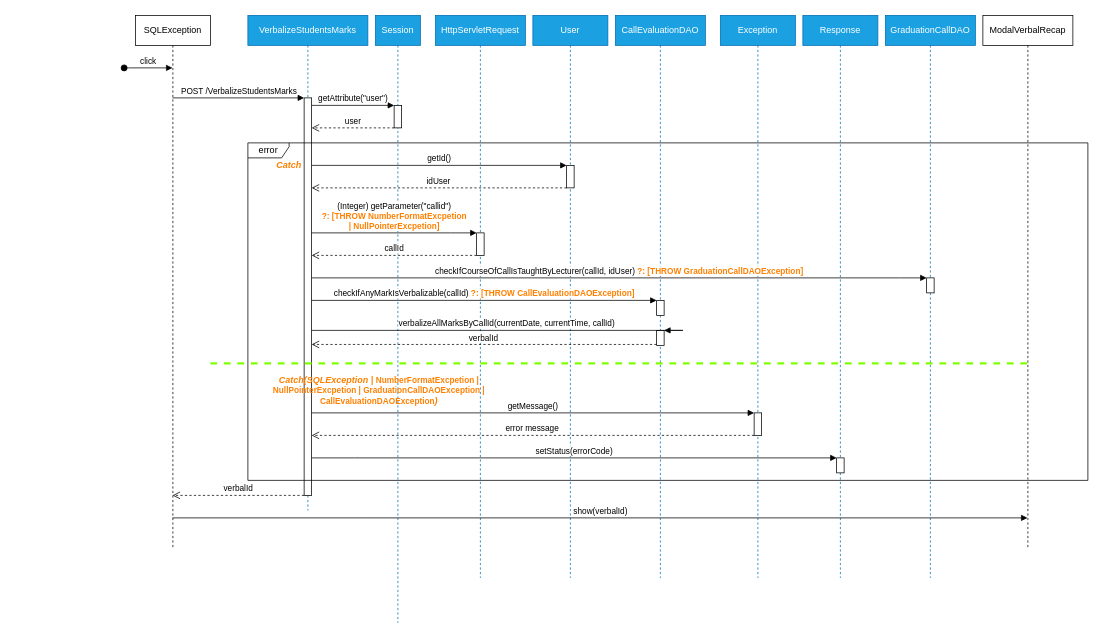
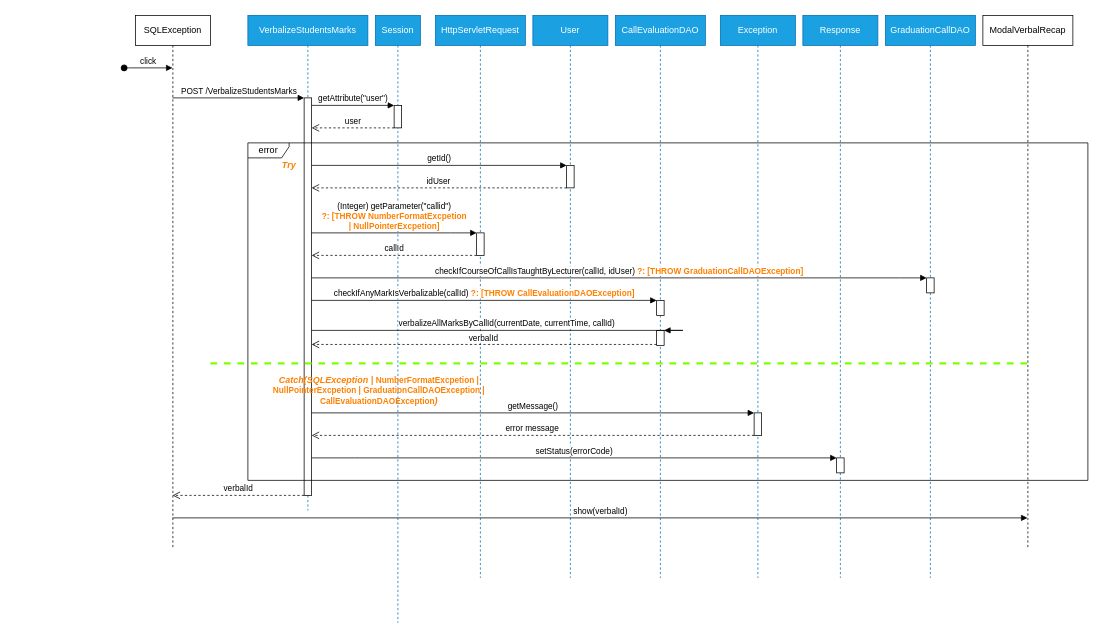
  <mxCell id="0" />
  <mxCell id="1" parent="0" />
  <mxCell id="2" value="HttpServletRequest" style="shape=umlLifeline;perimeter=lifelinePerimeter;whiteSpace=wrap;html=1;container=0;dropTarget=0;collapsible=0;recursiveResize=0;outlineConnect=0;portConstraint=eastwest;newEdgeStyle={&quot;edgeStyle&quot;:&quot;elbowEdgeStyle&quot;,&quot;elbow&quot;:&quot;vertical&quot;,&quot;curved&quot;:0,&quot;rounded&quot;:0};fillColor=#1ba1e2;fontColor=#ffffff;strokeColor=#006EAF;" vertex="1" parent="1"><mxGeometry x="580" y="20" width="120" height="750" as="geometry" /></mxCell>
  <mxCell id="3" value="GraduationCallDAO" style="shape=umlLifeline;perimeter=lifelinePerimeter;whiteSpace=wrap;html=1;container=0;dropTarget=0;collapsible=0;recursiveResize=0;outlineConnect=0;portConstraint=eastwest;newEdgeStyle={&quot;edgeStyle&quot;:&quot;elbowEdgeStyle&quot;,&quot;elbow&quot;:&quot;vertical&quot;,&quot;curved&quot;:0,&quot;rounded&quot;:0};fillColor=#1ba1e2;fontColor=#ffffff;strokeColor=#006EAF;" vertex="1" parent="1"><mxGeometry x="1180" y="20" width="120" height="750" as="geometry" /></mxCell>
  <mxCell id="4" value="Response" style="shape=umlLifeline;perimeter=lifelinePerimeter;whiteSpace=wrap;html=1;container=0;dropTarget=0;collapsible=0;recursiveResize=0;outlineConnect=0;portConstraint=eastwest;newEdgeStyle={&quot;edgeStyle&quot;:&quot;elbowEdgeStyle&quot;,&quot;elbow&quot;:&quot;vertical&quot;,&quot;curved&quot;:0,&quot;rounded&quot;:0};fillColor=#1ba1e2;fontColor=#ffffff;strokeColor=#006EAF;" vertex="1" parent="1"><mxGeometry x="1070" y="20" width="100" height="750" as="geometry" /></mxCell>
  <mxCell id="5" value="Exception" style="shape=umlLifeline;perimeter=lifelinePerimeter;whiteSpace=wrap;html=1;container=0;dropTarget=0;collapsible=0;recursiveResize=0;outlineConnect=0;portConstraint=eastwest;newEdgeStyle={&quot;edgeStyle&quot;:&quot;elbowEdgeStyle&quot;,&quot;elbow&quot;:&quot;vertical&quot;,&quot;curved&quot;:0,&quot;rounded&quot;:0};fillColor=#1ba1e2;fontColor=#ffffff;strokeColor=#006EAF;" vertex="1" parent="1"><mxGeometry x="960" y="20" width="100" height="750" as="geometry" /></mxCell>
  <mxCell id="6" value="CallEvaluationDAO" style="shape=umlLifeline;perimeter=lifelinePerimeter;whiteSpace=wrap;html=1;container=0;dropTarget=0;collapsible=0;recursiveResize=0;outlineConnect=0;portConstraint=eastwest;newEdgeStyle={&quot;edgeStyle&quot;:&quot;elbowEdgeStyle&quot;,&quot;elbow&quot;:&quot;vertical&quot;,&quot;curved&quot;:0,&quot;rounded&quot;:0};fillColor=#1ba1e2;fontColor=#ffffff;strokeColor=#006EAF;" vertex="1" parent="1"><mxGeometry x="820" y="20" width="120" height="750" as="geometry" /></mxCell>
  <mxCell id="7" value="User" style="shape=umlLifeline;perimeter=lifelinePerimeter;whiteSpace=wrap;html=1;container=0;dropTarget=0;collapsible=0;recursiveResize=0;outlineConnect=0;portConstraint=eastwest;newEdgeStyle={&quot;edgeStyle&quot;:&quot;elbowEdgeStyle&quot;,&quot;elbow&quot;:&quot;vertical&quot;,&quot;curved&quot;:0,&quot;rounded&quot;:0};fillColor=#1ba1e2;fontColor=#ffffff;strokeColor=#006EAF;" vertex="1" parent="1"><mxGeometry x="710" y="20" width="100" height="750" as="geometry" /></mxCell>
  <mxCell id="8" value="SQLException" style="shape=umlLifeline;perimeter=lifelinePerimeter;whiteSpace=wrap;html=1;container=0;dropTarget=0;collapsible=0;recursiveResize=0;outlineConnect=0;portConstraint=eastwest;newEdgeStyle={&quot;edgeStyle&quot;:&quot;elbowEdgeStyle&quot;,&quot;elbow&quot;:&quot;vertical&quot;,&quot;curved&quot;:0,&quot;rounded&quot;:0};" vertex="1" parent="1"><mxGeometry x="180" y="20" width="100" height="710" as="geometry" /></mxCell>
  <mxCell id="9" value="click" style="html=1;verticalAlign=bottom;startArrow=oval;endArrow=block;startSize=8;edgeStyle=elbowEdgeStyle;elbow=vertical;curved=0;rounded=0;" edge="1" parent="8" target="8"><mxGeometry relative="1" as="geometry"><mxPoint x="-15" y="70" as="sourcePoint" /><mxPoint x="45" y="70" as="targetPoint" /></mxGeometry></mxCell>
  <mxCell id="10" value="VerbalizeStudentsMarks" style="shape=umlLifeline;perimeter=lifelinePerimeter;whiteSpace=wrap;html=1;container=0;dropTarget=0;collapsible=0;recursiveResize=0;outlineConnect=0;portConstraint=eastwest;newEdgeStyle={&quot;edgeStyle&quot;:&quot;elbowEdgeStyle&quot;,&quot;elbow&quot;:&quot;vertical&quot;,&quot;curved&quot;:0,&quot;rounded&quot;:0};fillColor=#1ba1e2;fontColor=#ffffff;strokeColor=#006EAF;" vertex="1" parent="1"><mxGeometry x="330" y="20" width="160" height="660" as="geometry" /></mxCell>
  <mxCell id="11" value="" style="html=1;points=[];perimeter=orthogonalPerimeter;outlineConnect=0;targetShapes=umlLifeline;portConstraint=eastwest;newEdgeStyle={&quot;edgeStyle&quot;:&quot;elbowEdgeStyle&quot;,&quot;elbow&quot;:&quot;vertical&quot;,&quot;curved&quot;:0,&quot;rounded&quot;:0};" vertex="1" parent="10"><mxGeometry x="75" y="110" width="10" height="530" as="geometry" /></mxCell>
  <mxCell id="12" value="ModalVerbalRecap" style="shape=umlLifeline;perimeter=lifelinePerimeter;whiteSpace=wrap;html=1;container=0;dropTarget=0;collapsible=0;recursiveResize=0;outlineConnect=0;portConstraint=eastwest;newEdgeStyle={&quot;edgeStyle&quot;:&quot;elbowEdgeStyle&quot;,&quot;elbow&quot;:&quot;vertical&quot;,&quot;curved&quot;:0,&quot;rounded&quot;:0};" vertex="1" parent="1"><mxGeometry x="1310" y="20" width="120" height="710" as="geometry" /></mxCell>
  <mxCell id="13" value="POST /VerbalizeStudentsMarks" style="html=1;verticalAlign=bottom;endArrow=block;edgeStyle=elbowEdgeStyle;elbow=vertical;curved=0;rounded=0;" edge="1" parent="1" source="8" target="11"><mxGeometry relative="1" as="geometry"><mxPoint x="-40" y="230" as="sourcePoint" /><Array as="points"><mxPoint x="300" y="130" /><mxPoint x="240" y="160" /><mxPoint x="20" y="130" /><mxPoint x="35" y="130" /></Array><mxPoint x="128" y="230" as="targetPoint" /></mxGeometry></mxCell>
  <mxCell id="14" value="Session" style="shape=umlLifeline;perimeter=lifelinePerimeter;whiteSpace=wrap;html=1;container=0;dropTarget=0;collapsible=0;recursiveResize=0;outlineConnect=0;portConstraint=eastwest;newEdgeStyle={&quot;edgeStyle&quot;:&quot;elbowEdgeStyle&quot;,&quot;elbow&quot;:&quot;vertical&quot;,&quot;curved&quot;:0,&quot;rounded&quot;:0};fillColor=#1ba1e2;fontColor=#ffffff;strokeColor=#006EAF;" vertex="1" parent="1"><mxGeometry x="500" y="20" width="60" height="810" as="geometry" /></mxCell>
  <mxCell id="15" value="" style="html=1;points=[];perimeter=orthogonalPerimeter;outlineConnect=0;targetShapes=umlLifeline;portConstraint=eastwest;newEdgeStyle={&quot;edgeStyle&quot;:&quot;elbowEdgeStyle&quot;,&quot;elbow&quot;:&quot;vertical&quot;,&quot;curved&quot;:0,&quot;rounded&quot;:0};" vertex="1" parent="14"><mxGeometry x="25" y="120" width="10" height="30" as="geometry" /></mxCell>
  <mxCell id="16" value="getAttribute(&quot;user&quot;)" style="html=1;verticalAlign=bottom;endArrow=block;edgeStyle=elbowEdgeStyle;elbow=vertical;curved=0;rounded=0;" edge="1" parent="1" target="15" source="11"><mxGeometry x="-0.003" width="80" relative="1" as="geometry"><mxPoint x="410" y="140" as="sourcePoint" /><mxPoint x="519.5" y="140" as="targetPoint" /><Array as="points"><mxPoint x="420" y="140" /></Array><mxPoint as="offset" /></mxGeometry></mxCell>
  <mxCell id="17" value="user" style="html=1;verticalAlign=bottom;endArrow=open;dashed=1;endSize=8;edgeStyle=elbowEdgeStyle;elbow=vertical;curved=0;rounded=0;" edge="1" parent="1" source="15" target="11"><mxGeometry relative="1" as="geometry"><mxPoint x="520" y="170" as="sourcePoint" /><mxPoint x="410" y="170" as="targetPoint" /><Array as="points"><mxPoint x="480" y="170" /><mxPoint x="500" y="170" /></Array></mxGeometry></mxCell>
  <mxCell id="18" value="error" style="shape=umlFrame;whiteSpace=wrap;html=1;pointerEvents=0;width=55;height=20;" vertex="1" parent="1"><mxGeometry x="330" y="190" width="1120" height="450" as="geometry" /></mxCell>
- <mxCell id="19" value="Catch" style="text;html=1;align=center;verticalAlign=middle;whiteSpace=wrap;rounded=0;fontStyle=3;fontColor=#FF8000;" vertex="1" parent="1"><mxGeometry x="310" y="210" width="150" height="20" as="geometry" /></mxCell>
+ <mxCell id="19" value="Try" style="text;html=1;align=center;verticalAlign=middle;whiteSpace=wrap;rounded=0;fontStyle=3;fontColor=#FF8000;" vertex="1" parent="1"><mxGeometry x="310" y="210" width="150" height="20" as="geometry" /></mxCell>
  <mxCell id="20" value="getId()" style="html=1;verticalAlign=bottom;endArrow=block;edgeStyle=elbowEdgeStyle;elbow=vertical;curved=0;rounded=0;" edge="1" parent="1" target="26" source="11"><mxGeometry relative="1" as="geometry"><mxPoint x="410" y="220" as="sourcePoint" /><Array as="points"><mxPoint x="670" y="220" /><mxPoint x="482" y="230" /><mxPoint x="462" y="240" /><mxPoint x="482" y="230" /></Array><mxPoint x="567" y="230" as="targetPoint" /></mxGeometry></mxCell>
  <mxCell id="21" value="" style="html=1;points=[];perimeter=orthogonalPerimeter;outlineConnect=0;targetShapes=umlLifeline;portConstraint=eastwest;newEdgeStyle={&quot;edgeStyle&quot;:&quot;elbowEdgeStyle&quot;,&quot;elbow&quot;:&quot;vertical&quot;,&quot;curved&quot;:0,&quot;rounded&quot;:0};" vertex="1" parent="1"><mxGeometry x="635" y="310" width="10" height="30" as="geometry" /></mxCell>
  <mxCell id="22" value="(Integer) getParameter(&quot;callid&quot;) &lt;br&gt;&lt;b&gt;&lt;font color=&quot;#ff8000&quot;&gt;?: [THROW NumberFormatExcpetion &lt;br&gt;| NullPointerExcpetion]&lt;/font&gt;&lt;/b&gt;" style="html=1;verticalAlign=bottom;endArrow=block;edgeStyle=elbowEdgeStyle;elbow=vertical;curved=0;rounded=0;" edge="1" parent="1" target="21"><mxGeometry relative="1" as="geometry"><mxPoint x="415" y="310" as="sourcePoint" /><Array as="points"><mxPoint x="600" y="310" /><mxPoint x="482" y="315" /><mxPoint x="462" y="325" /><mxPoint x="482" y="315" /></Array><mxPoint x="567" y="315" as="targetPoint" /></mxGeometry></mxCell>
  <mxCell id="23" value="callId" style="html=1;verticalAlign=bottom;endArrow=open;dashed=1;endSize=8;edgeStyle=elbowEdgeStyle;elbow=vertical;curved=0;rounded=0;" edge="1" parent="1" source="21"><mxGeometry x="0.003" relative="1" as="geometry"><mxPoint x="415" y="340" as="targetPoint" /><Array as="points"><mxPoint x="630" y="340" /><mxPoint x="675" y="345" /><mxPoint x="620" y="345" /></Array><mxPoint x="687" y="345" as="sourcePoint" /><mxPoint as="offset" /></mxGeometry></mxCell>
  <mxCell id="24" value="" style="html=1;points=[];perimeter=orthogonalPerimeter;outlineConnect=0;targetShapes=umlLifeline;portConstraint=eastwest;newEdgeStyle={&quot;edgeStyle&quot;:&quot;elbowEdgeStyle&quot;,&quot;elbow&quot;:&quot;vertical&quot;,&quot;curved&quot;:0,&quot;rounded&quot;:0};" vertex="1" parent="1"><mxGeometry x="1115" y="610" width="10" height="20" as="geometry" /></mxCell>
  <mxCell id="25" value="setStatus(errorCode)" style="html=1;verticalAlign=bottom;endArrow=block;edgeStyle=elbowEdgeStyle;elbow=vertical;curved=0;rounded=0;" edge="1" parent="1" target="24"><mxGeometry relative="1" as="geometry"><mxPoint x="415" y="610" as="sourcePoint" /><Array as="points"><mxPoint x="472" y="610" /><mxPoint x="452" y="620" /><mxPoint x="472" y="610" /></Array><mxPoint x="557" y="610" as="targetPoint" /></mxGeometry></mxCell>
  <mxCell id="26" value="" style="html=1;points=[];perimeter=orthogonalPerimeter;outlineConnect=0;targetShapes=umlLifeline;portConstraint=eastwest;newEdgeStyle={&quot;edgeStyle&quot;:&quot;elbowEdgeStyle&quot;,&quot;elbow&quot;:&quot;vertical&quot;,&quot;curved&quot;:0,&quot;rounded&quot;:0};" vertex="1" parent="1"><mxGeometry x="755" y="220" width="10" height="30" as="geometry" /></mxCell>
  <mxCell id="27" value="" style="html=1;points=[];perimeter=orthogonalPerimeter;outlineConnect=0;targetShapes=umlLifeline;portConstraint=eastwest;newEdgeStyle={&quot;edgeStyle&quot;:&quot;elbowEdgeStyle&quot;,&quot;elbow&quot;:&quot;vertical&quot;,&quot;curved&quot;:0,&quot;rounded&quot;:0};" vertex="1" parent="1"><mxGeometry x="875" y="400" width="10" height="20" as="geometry" /></mxCell>
  <mxCell id="28" value="idUser" style="html=1;verticalAlign=bottom;endArrow=open;dashed=1;endSize=8;edgeStyle=elbowEdgeStyle;elbow=vertical;curved=0;rounded=0;" edge="1" parent="1" source="26" target="11"><mxGeometry x="0.003" relative="1" as="geometry"><mxPoint x="400" y="260" as="targetPoint" /><Array as="points"><mxPoint x="710" y="250" /><mxPoint x="740" y="260" /><mxPoint x="815" y="260" /><mxPoint x="760" y="260" /></Array><mxPoint x="830" y="260" as="sourcePoint" /><mxPoint as="offset" /></mxGeometry></mxCell>
  <mxCell id="29" value="" style="html=1;points=[];perimeter=orthogonalPerimeter;outlineConnect=0;targetShapes=umlLifeline;portConstraint=eastwest;newEdgeStyle={&quot;edgeStyle&quot;:&quot;elbowEdgeStyle&quot;,&quot;elbow&quot;:&quot;vertical&quot;,&quot;curved&quot;:0,&quot;rounded&quot;:0};" vertex="1" parent="1"><mxGeometry x="1005" y="550" width="10" height="30" as="geometry" /></mxCell>
  <mxCell id="30" value="" style="html=1;points=[];perimeter=orthogonalPerimeter;outlineConnect=0;targetShapes=umlLifeline;portConstraint=eastwest;newEdgeStyle={&quot;edgeStyle&quot;:&quot;elbowEdgeStyle&quot;,&quot;elbow&quot;:&quot;vertical&quot;,&quot;curved&quot;:0,&quot;rounded&quot;:0};" vertex="1" parent="1"><mxGeometry x="1235" y="370" width="10" height="20" as="geometry" /></mxCell>
  <mxCell id="31" value="" style="html=1;points=[];perimeter=orthogonalPerimeter;outlineConnect=0;targetShapes=umlLifeline;portConstraint=eastwest;newEdgeStyle={&quot;edgeStyle&quot;:&quot;elbowEdgeStyle&quot;,&quot;elbow&quot;:&quot;vertical&quot;,&quot;curved&quot;:0,&quot;rounded&quot;:0};" vertex="1" parent="1"><mxGeometry x="875" y="440" width="10" height="20" as="geometry" /></mxCell>
  <mxCell id="32" value="checkIfCourseOfCallIsTaughtByLecturer(callId, idUser) &lt;b&gt;&lt;font color=&quot;#ff8000&quot;&gt;?: [THROW GraduationCallDAOException]&lt;/font&gt;&lt;/b&gt;" style="html=1;verticalAlign=bottom;endArrow=block;edgeStyle=elbowEdgeStyle;elbow=vertical;curved=0;rounded=0;" edge="1" parent="1" target="30"><mxGeometry x="-0.001" relative="1" as="geometry"><mxPoint x="415" y="370" as="sourcePoint" /><Array as="points"><mxPoint x="1200" y="370" /><mxPoint x="1250" y="460" /><mxPoint x="1210" y="470" /><mxPoint x="624" y="651.5" /><mxPoint x="486" y="640.5" /><mxPoint x="466" y="650.5" /><mxPoint x="486" y="640.5" /></Array><mxPoint x="929" y="651.5" as="targetPoint" /><mxPoint as="offset" /></mxGeometry></mxCell>
  <mxCell id="33" value="verbalizeAllMarksByCallId(currentDate, currentTime, callId)" style="html=1;verticalAlign=bottom;endArrow=block;edgeStyle=elbowEdgeStyle;elbow=vertical;curved=0;rounded=0;" edge="1" parent="1" target="31"><mxGeometry x="-0.001" relative="1" as="geometry"><mxPoint x="415" y="440" as="sourcePoint" /><Array as="points"><mxPoint x="910" y="440" /><mxPoint x="1040" y="430" /><mxPoint x="1255" y="500" /><mxPoint x="1215" y="510" /><mxPoint x="629" y="691.5" /><mxPoint x="491" y="680.5" /><mxPoint x="471" y="690.5" /><mxPoint x="491" y="680.5" /></Array><mxPoint x="1300" y="500" as="targetPoint" /><mxPoint as="offset" /></mxGeometry></mxCell>
  <mxCell id="34" value="checkIfAnyMarkIsVerbalizable(callId) &lt;b&gt;&lt;font color=&quot;#ff8000&quot;&gt;?: [THROW CallEvaluationDAOException]&lt;/font&gt;&lt;/b&gt;" style="html=1;verticalAlign=bottom;endArrow=block;edgeStyle=elbowEdgeStyle;elbow=vertical;curved=0;rounded=0;" edge="1" parent="1" target="27"><mxGeometry relative="1" as="geometry"><mxPoint x="415" y="400" as="sourcePoint" /><Array as="points"><mxPoint x="880" y="400" /><mxPoint x="740" y="530" /><mxPoint x="492" y="540" /><mxPoint x="472" y="550" /><mxPoint x="492" y="540" /></Array><mxPoint x="827" y="540" as="targetPoint" /></mxGeometry></mxCell>
  <mxCell id="35" value="" style="line;strokeWidth=3;align=left;verticalAlign=middle;spacingTop=-1;spacingLeft=3;spacingRight=3;rotatable=0;labelPosition=right;points=[];portConstraint=eastwest;dashed=1;strokeColor=#80FF00;" vertex="1" parent="1"><mxGeometry x="280" y="480" width="1090" height="8" as="geometry" /></mxCell>
  <mxCell id="36" value="getMessage()" style="html=1;verticalAlign=bottom;endArrow=block;edgeStyle=elbowEdgeStyle;elbow=vertical;curved=0;rounded=0;" edge="1" parent="1" target="29"><mxGeometry relative="1" as="geometry"><mxPoint x="415" y="550" as="sourcePoint" /><Array as="points"><mxPoint x="880" y="550" /><mxPoint x="850" y="560" /><mxPoint x="630" y="571" /><mxPoint x="492" y="560" /><mxPoint x="472" y="570" /><mxPoint x="492" y="560" /></Array><mxPoint x="935" y="571" as="targetPoint" /></mxGeometry></mxCell>
  <mxCell id="37" value="error message" style="html=1;verticalAlign=bottom;endArrow=open;dashed=1;endSize=8;edgeStyle=elbowEdgeStyle;elbow=vertical;curved=0;rounded=0;" edge="1" parent="1" source="29"><mxGeometry x="0.003" relative="1" as="geometry"><mxPoint x="415" y="580" as="targetPoint" /><Array as="points"><mxPoint x="722" y="580" /><mxPoint x="927" y="569" /><mxPoint x="872" y="569" /></Array><mxPoint x="1037" y="580" as="sourcePoint" /><mxPoint as="offset" /></mxGeometry></mxCell>
  <mxCell id="38" value="Catch(SQLException | &lt;b style=&quot;color: rgb(240, 240, 240); font-size: 11px; font-style: normal;&quot;&gt;&lt;font color=&quot;#ff8000&quot;&gt;NumberFormatExcpetion | NullPointerExcpetion | GraduationCallDAOException | CallEvaluationDAOException&lt;/font&gt;&lt;/b&gt;)" style="text;html=1;align=center;verticalAlign=middle;whiteSpace=wrap;rounded=0;fontStyle=3;fontColor=#FF8000;" vertex="1" parent="1"><mxGeometry x="340" y="509.5" width="330" height="20" as="geometry" /></mxCell>
  <mxCell id="39" value="verbalId" style="html=1;verticalAlign=bottom;endArrow=open;dashed=1;endSize=8;edgeStyle=elbowEdgeStyle;elbow=vertical;curved=0;rounded=0;" edge="1" parent="1" source="31"><mxGeometry x="0.003" relative="1" as="geometry"><mxPoint x="415" y="459" as="targetPoint" /><Array as="points"><mxPoint x="835" y="458.75" /><mxPoint x="865" y="468.75" /><mxPoint x="940" y="468.75" /><mxPoint x="885" y="468.75" /></Array><mxPoint x="930" y="458.75" as="sourcePoint" /><mxPoint as="offset" /></mxGeometry></mxCell>
  <mxCell id="40" value="verbalId" style="html=1;verticalAlign=bottom;endArrow=open;dashed=1;endSize=8;edgeStyle=elbowEdgeStyle;elbow=vertical;curved=0;rounded=0;" edge="1" parent="1" source="11" target="8"><mxGeometry relative="1" as="geometry"><mxPoint x="390" y="670" as="sourcePoint" /><mxPoint x="310" y="670" as="targetPoint" /><Array as="points"><mxPoint x="360" y="660" /></Array></mxGeometry></mxCell>
  <mxCell id="41" value="show(verbalId)" style="html=1;verticalAlign=bottom;endArrow=block;edgeStyle=elbowEdgeStyle;elbow=vertical;curved=0;rounded=0;" edge="1" parent="1" source="8" target="12"><mxGeometry relative="1" as="geometry"><mxPoint x="230" y="690" as="sourcePoint" /><Array as="points"><mxPoint x="485" y="690" /><mxPoint x="297" y="700" /><mxPoint x="277" y="710" /><mxPoint x="297" y="700" /></Array><mxPoint x="1378.571" y="690" as="targetPoint" /></mxGeometry></mxCell>
